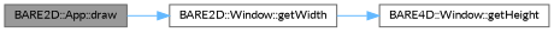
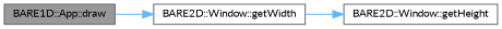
  digraph {
    fontname=Lato
    rankdir=LR
    node [color=grey40 fillcolor=white fontname=Lato fontsize=10 shape=box style=filled]
    edge [color=steelblue1 fontname=Lato fontsize=10 labelfontname=Helvetica labelfontsize=10 style=solid]
-   n1 [color=gray40 fillcolor=grey60 fontcolor=black height=0.2 label="BARE2D::App::draw" width=0.4]
+   n1 [color=gray40 fillcolor=grey60 fontcolor=black height=0.2 label="BARE1D::App::draw" width=0.4]
    n2 [height=0.2 label="BARE2D::Window::getWidth" width=0.4]
-   n3 [height=0.2 label="BARE4D::Window::getHeight" width=0.4]
+   n3 [height=0.2 label="BARE2D::Window::getHeight" width=0.4]
    n1 -> n2
    n2 -> n3
  }
